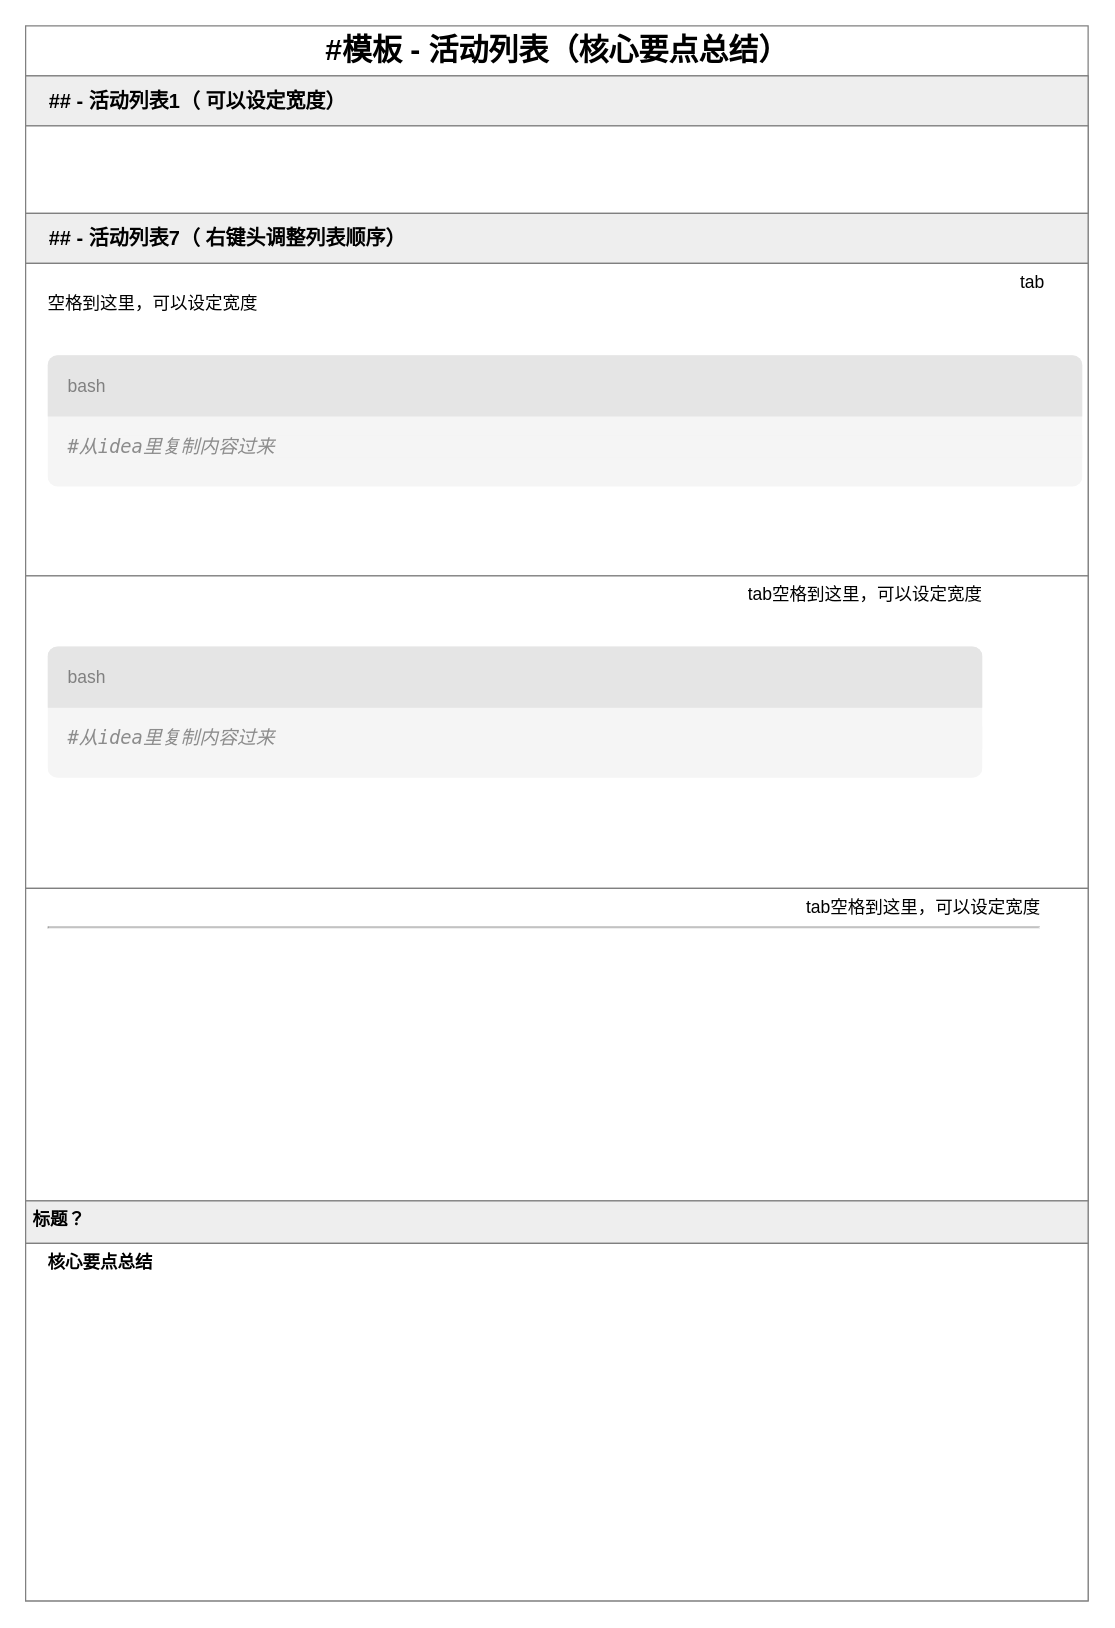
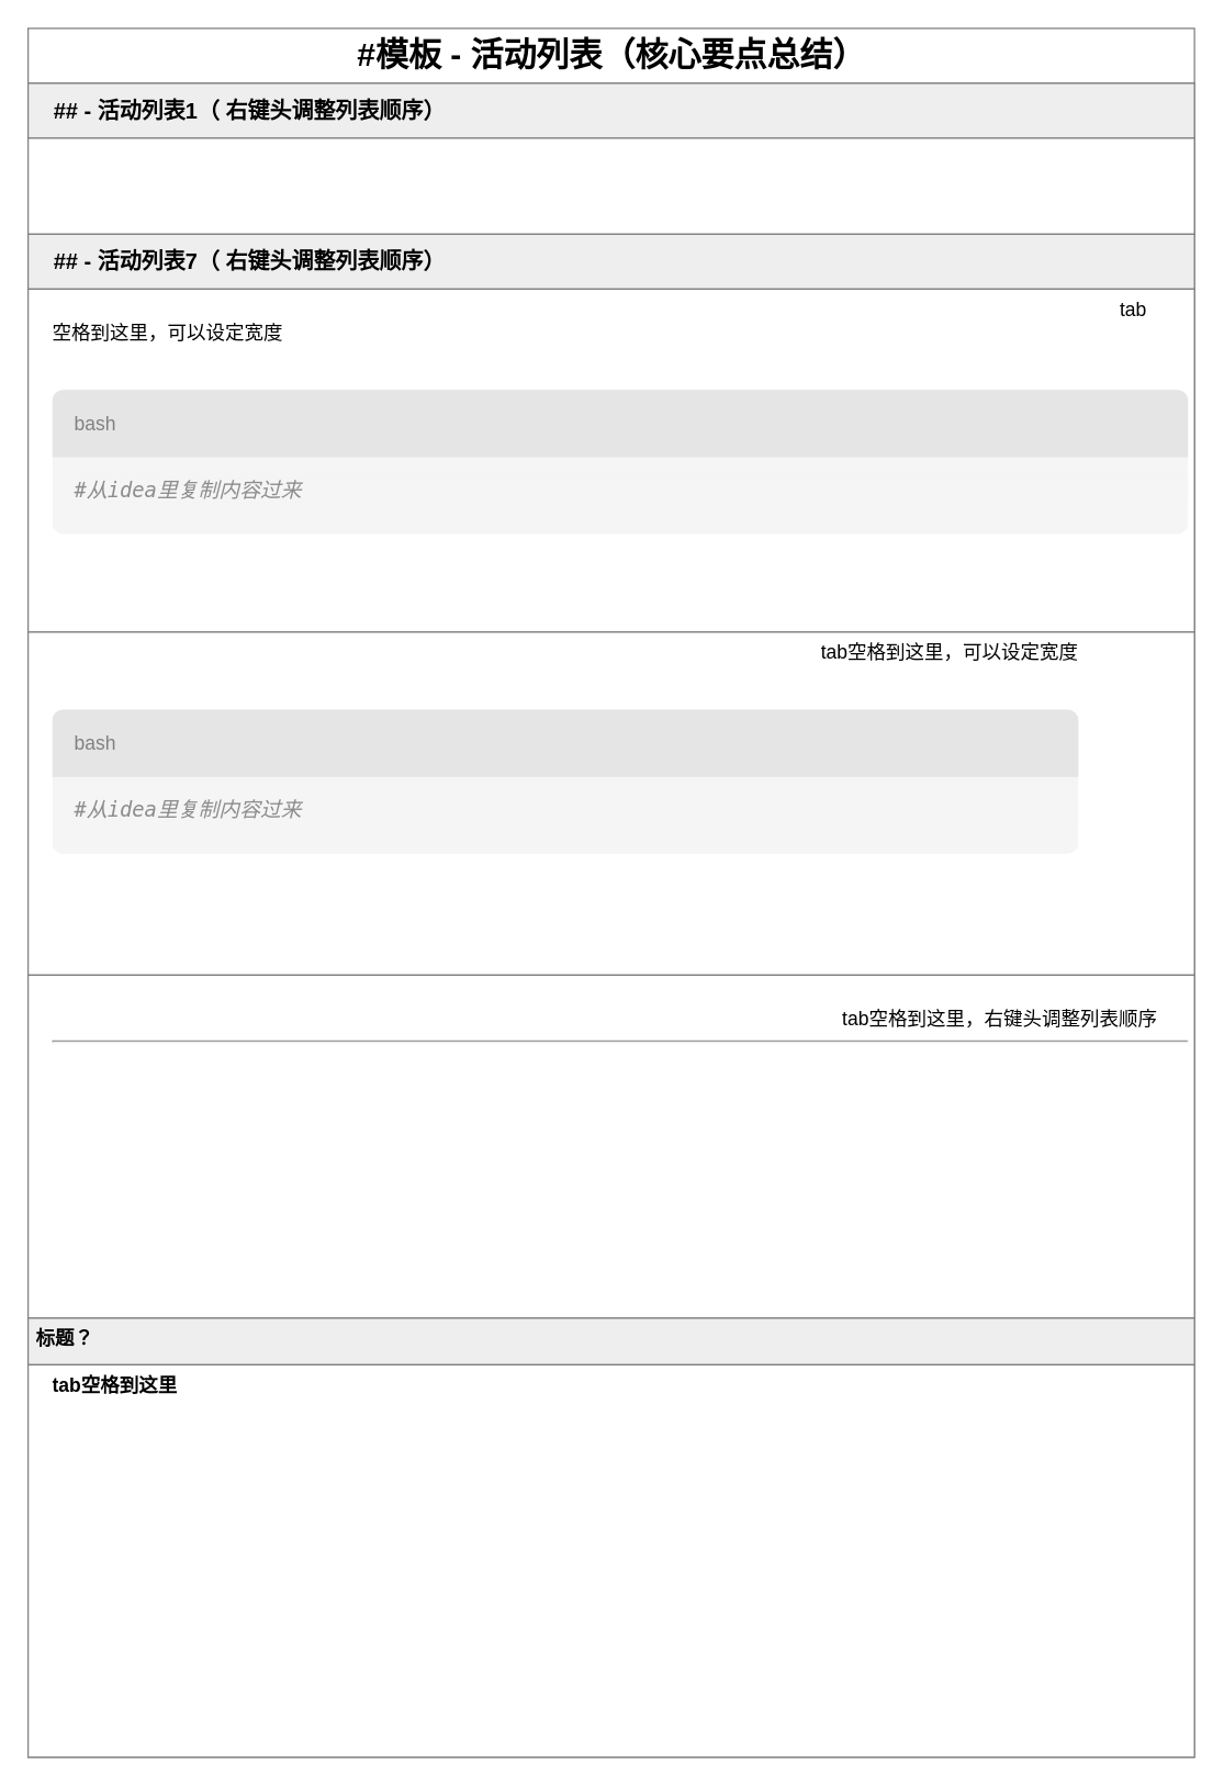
  <mxCell id="0" />
  <mxCell id="1" parent="0" />
  <mxCell id="2" value="&lt;font style=&quot;font-size: 24px;&quot;&gt;&lt;b&gt;#模板 - 活动列表（核心要点总结）&lt;/b&gt;&lt;/font&gt;" style="swimlane;fontStyle=0;childLayout=stackLayout;horizontal=1;startSize=40;fillColor=default;horizontalStack=0;resizeParent=1;resizeParentMax=0;resizeLast=0;collapsible=1;marginBottom=0;html=1;strokeColor=#808080;" vertex="1" parent="1"><mxGeometry x="20" y="20" width="850" height="1260" as="geometry" /></mxCell>
- <mxCell id="3" value="&lt;div align=&quot;left&quot;&gt;&lt;font style=&quot;font-size: 16px;&quot;&gt;&lt;b&gt;## - 活动列表1（ 可以设定宽度）&lt;/b&gt;&lt;/font&gt;&lt;/div&gt;" style="swimlane;fontStyle=0;childLayout=stackLayout;horizontal=1;startSize=40;fillColor=#EEEEEE;horizontalStack=0;resizeParent=1;resizeParentMax=0;resizeLast=0;collapsible=1;marginBottom=0;html=1;strokeColor=#808080;align=left;spacingLeft=17;" vertex="1" parent="2"><mxGeometry y="40" width="850" height="110" as="geometry"><mxRectangle x="930" y="420" width="850" height="40" as="alternateBounds" /></mxGeometry></mxCell>
+ <mxCell id="3" value="&lt;div align=&quot;left&quot;&gt;&lt;font style=&quot;font-size: 16px;&quot;&gt;&lt;b&gt;## - 活动列表1（ 右键头调整列表顺序）&lt;/b&gt;&lt;/font&gt;&lt;/div&gt;" style="swimlane;fontStyle=0;childLayout=stackLayout;horizontal=1;startSize=40;fillColor=#EEEEEE;horizontalStack=0;resizeParent=1;resizeParentMax=0;resizeLast=0;collapsible=1;marginBottom=0;html=1;strokeColor=#808080;align=left;spacingLeft=17;" vertex="1" parent="2"><mxGeometry y="40" width="850" height="110" as="geometry"><mxRectangle x="930" y="420" width="850" height="40" as="alternateBounds" /></mxGeometry></mxCell>
  <mxCell id="4" value="" style="text;align=left;verticalAlign=top;spacingLeft=16;spacingRight=4;overflow=hidden;rotatable=0;points=[[0,0.5],[1,0.5]];portConstraint=eastwest;whiteSpace=wrap;html=1;fontSize=14;fillColor=default;strokeColor=#808080;autosize=0;" vertex="1" parent="3"><mxGeometry y="40" width="850" height="70" as="geometry" /></mxCell>
  <mxCell id="5" value="&lt;div align=&quot;left&quot;&gt;&lt;font style=&quot;font-size: 16px;&quot;&gt;&lt;b&gt;## - 活动列表7（ 右键头调整列表顺序）&lt;/b&gt;&lt;/font&gt;&lt;/div&gt;" style="swimlane;fontStyle=0;childLayout=stackLayout;horizontal=1;startSize=40;fillColor=#EEEEEE;horizontalStack=0;resizeParent=1;resizeParentMax=0;resizeLast=0;collapsible=1;marginBottom=0;html=1;strokeColor=#808080;align=left;spacingLeft=17;" vertex="1" parent="2"><mxGeometry y="150" width="850" height="790" as="geometry"><mxRectangle x="930" y="420" width="850" height="40" as="alternateBounds" /></mxGeometry></mxCell>
  <mxCell id="6" value="&lt;div&gt;&lt;span style=&quot;white-space: pre;&quot;&gt;&#09;&lt;/span&gt;&lt;span style=&quot;white-space: pre;&quot;&gt;&#09;&lt;/span&gt;&lt;span style=&quot;white-space: pre;&quot;&gt;&#09;&lt;/span&gt;&lt;span style=&quot;white-space: pre;&quot;&gt;&#09;&lt;/span&gt;&lt;span style=&quot;white-space: pre;&quot;&gt;&#09;&lt;/span&gt;&lt;span style=&quot;white-space: pre;&quot;&gt;&#09;&lt;/span&gt;&lt;span style=&quot;white-space: pre;&quot;&gt;&#09;&lt;/span&gt;&lt;span style=&quot;white-space: pre;&quot;&gt;&#09;&lt;/span&gt;&lt;span style=&quot;white-space: pre;&quot;&gt;&#09;&lt;/span&gt;&lt;span style=&quot;white-space: pre;&quot;&gt;&#09;&lt;/span&gt;&lt;span style=&quot;white-space: pre;&quot;&gt;&#09;&lt;/span&gt;&lt;span style=&quot;white-space: pre;&quot;&gt;&#09;&lt;/span&gt;&lt;span style=&quot;white-space: pre;&quot;&gt;&#09;&lt;/span&gt;&lt;span style=&quot;white-space: pre;&quot;&gt;&#09;&lt;/span&gt;&lt;span style=&quot;white-space: pre;&quot;&gt;&#09;&lt;/span&gt;&lt;span style=&quot;white-space: pre;&quot;&gt;&#09;&lt;/span&gt;&lt;span style=&quot;white-space: pre;&quot;&gt;&#09;&lt;/span&gt;&lt;span style=&quot;white-space: pre;&quot;&gt;&#09;&lt;/span&gt;&lt;span style=&quot;white-space: pre;&quot;&gt;&#09;&lt;/span&gt;&lt;span style=&quot;white-space: pre;&quot;&gt;&#09;&lt;/span&gt;&lt;span style=&quot;white-space: pre;&quot;&gt;&#09;&lt;/span&gt;&lt;span style=&quot;white-space: pre;&quot;&gt;&#09;&lt;/span&gt;&lt;span style=&quot;white-space: pre;&quot;&gt;&#09;&lt;/span&gt;&lt;span style=&quot;white-space: pre;&quot;&gt;&#09;&lt;/span&gt;&lt;span style=&quot;white-space: pre;&quot;&gt;&#09;&lt;/span&gt;&lt;span style=&quot;white-space: pre;&quot;&gt;tab&lt;/span&gt;&lt;span style=&quot;white-space: pre;&quot;&gt;空格到这里，可以设定宽度&lt;/span&gt;&lt;/div&gt;&lt;div&gt;&lt;span style=&quot;white-space: pre;&quot;&gt;&lt;br&gt;&lt;/span&gt;&lt;/div&gt;&lt;div&gt;&lt;span style=&quot;white-space: pre;&quot;&gt;&lt;br&gt;&lt;/span&gt;&lt;/div&gt;&lt;div style=&quot;min-height: 3rem; padding: 0px 0px 0.5rem 1rem; min-width: 60%; background: rgb(245, 245, 245); border: 0px solid gray; border-radius: 8px;&quot;&gt;&lt;div style=&quot;margin-left: -1rem; color: gray; padding: 1rem; background: rgb(229, 229, 229); border-top-left-radius: inherit; border-top-right-radius: inherit;&quot;&gt; bash&lt;/div&gt;&lt;div style=&quot;background-color: rgb(245, 245, 245); color: rgb(8, 8, 8);&quot;&gt;&lt;pre style=&quot;font-family:'JetBrains Mono',monospace;font-size:11.3pt;&quot;&gt;&lt;span style=&quot;color: rgb(140, 140, 140); font-style: italic;&quot;&gt;#从idea里复制内容过来&lt;/span&gt;&lt;/pre&gt;&lt;/div&gt;&lt;/div&gt;&lt;div&gt;&amp;nbsp; &amp;nbsp;&lt;/div&gt;&lt;div&gt;&lt;br&gt;&lt;/div&gt;&lt;div&gt;&lt;br&gt;&lt;br&gt;&lt;/div&gt;" style="text;align=left;verticalAlign=top;spacingLeft=16;spacingRight=4;overflow=hidden;rotatable=0;points=[[0,0.5],[1,0.5]];portConstraint=eastwest;whiteSpace=wrap;html=1;fontSize=14;fillColor=default;strokeColor=#808080;" vertex="1" parent="5"><mxGeometry y="40" width="850" height="250" as="geometry" /></mxCell>
  <mxCell id="7" value="&lt;div&gt;&lt;span style=&quot;white-space: pre;&quot;&gt;&#09;&lt;/span&gt;&lt;span style=&quot;white-space: pre;&quot;&gt;&#09;&lt;/span&gt;&lt;span style=&quot;white-space: pre;&quot;&gt;&#09;                    &lt;span style=&quot;white-space: pre;&quot;&gt;&#09;&lt;/span&gt;&lt;span style=&quot;white-space: pre;&quot;&gt;&#09;&lt;/span&gt;&lt;span style=&quot;white-space: pre;&quot;&gt;&#09;&lt;/span&gt;&lt;span style=&quot;white-space: pre;&quot;&gt;&#09;&lt;/span&gt;&lt;span style=&quot;white-space: pre;&quot;&gt;&#09;&lt;/span&gt;&lt;span style=&quot;white-space: pre;&quot;&gt;&#09;&lt;/span&gt;&lt;span style=&quot;white-space: pre;&quot;&gt;&#09;&lt;/span&gt;&lt;span style=&quot;white-space: pre;&quot;&gt;&#09;&lt;/span&gt;&lt;span style=&quot;white-space: pre;&quot;&gt;&#09;&lt;/span&gt;&lt;span style=&quot;white-space: pre;&quot;&gt;&#09;&lt;/span&gt;&lt;span style=&quot;white-space: pre;&quot;&gt;&#09;&lt;/span&gt;&lt;span style=&quot;white-space: pre;&quot;&gt;&#09;&lt;/span&gt;&lt;span style=&quot;white-space: pre;&quot;&gt;&#09;&lt;/span&gt;&lt;/span&gt;&lt;span style=&quot;white-space: pre;&quot;&gt;tab空格到这里，可以设定宽度&lt;/span&gt;&lt;/div&gt;&lt;div&gt;&lt;span style=&quot;white-space: pre;&quot;&gt;&lt;br&gt;&lt;/span&gt;&lt;/div&gt;&lt;div&gt;&lt;span style=&quot;white-space: pre;&quot;&gt;&lt;br&gt;&lt;/span&gt;&lt;/div&gt;&lt;div style=&quot;min-height: 3rem; padding: 0px 0px 0.5rem 1rem; min-width: 60%; background: rgb(245, 245, 245); border: 0px solid gray; border-radius: 8px;&quot;&gt;&lt;div style=&quot;margin-left: -1rem; color: gray; padding: 1rem; background: rgb(229, 229, 229); border-top-left-radius: inherit; border-top-right-radius: inherit;&quot;&gt; bash&lt;/div&gt;&lt;div style=&quot;background-color: rgb(245, 245, 245); color: rgb(8, 8, 8);&quot;&gt;&lt;pre style=&quot;font-family:'JetBrains Mono',monospace;font-size:11.3pt;&quot;&gt;&lt;span style=&quot;color: rgb(140, 140, 140); font-style: italic;&quot;&gt;#从idea里复制内容过来&lt;/span&gt;&lt;/pre&gt;&lt;/div&gt;&lt;/div&gt;&lt;div&gt;&amp;nbsp; &amp;nbsp;&lt;/div&gt;&lt;div&gt;&lt;br&gt;&lt;/div&gt;&lt;div&gt;&lt;br&gt;&lt;br&gt;&lt;/div&gt;" style="text;align=left;verticalAlign=top;spacingLeft=16;spacingRight=4;overflow=hidden;rotatable=0;points=[[0,0.5],[1,0.5]];portConstraint=eastwest;whiteSpace=wrap;html=1;fontSize=14;fillColor=default;strokeColor=#808080;" vertex="1" parent="5"><mxGeometry y="290" width="850" height="250" as="geometry" /></mxCell>
- <mxCell id="8" value="&amp;nbsp; &amp;nbsp; &amp;nbsp; &amp;nbsp; &amp;nbsp;&amp;nbsp;&lt;span style=&quot;white-space: pre;&quot;&gt;&#09;&lt;/span&gt;&lt;span style=&quot;white-space: pre;&quot;&gt;&#09;&lt;/span&gt;&lt;span style=&quot;white-space: pre;&quot;&gt;&#09;&lt;/span&gt;&lt;span style=&quot;white-space: pre;&quot;&gt;&#09;&lt;/span&gt;&lt;span style=&quot;white-space: pre;&quot;&gt;&#09;&lt;span style=&quot;white-space: pre;&quot;&gt;&#09;&lt;/span&gt;&lt;span style=&quot;white-space: pre;&quot;&gt;&#09;&lt;/span&gt;&lt;/span&gt;&lt;span style=&quot;white-space: pre;&quot;&gt;&#09;&lt;/span&gt;&lt;span style=&quot;white-space: pre;&quot;&gt;&#09;&lt;/span&gt;&lt;span style=&quot;white-space: pre;&quot;&gt;&#09;&lt;/span&gt;&lt;span style=&quot;white-space: pre;&quot;&gt;&#09;&lt;/span&gt;&lt;span style=&quot;white-space: pre;&quot;&gt;&#09;&lt;/span&gt;&lt;span style=&quot;white-space: pre;&quot;&gt;&#09;&lt;/span&gt;&lt;span style=&quot;white-space: pre;&quot;&gt;&#09;&lt;/span&gt;&lt;span style=&quot;white-space: pre;&quot;&gt;&#09;&lt;/span&gt;&lt;span style=&quot;white-space: pre;&quot;&gt;&#09;&lt;/span&gt;&lt;span style=&quot;white-space: pre;&quot;&gt;&#09;&lt;/span&gt;&lt;span style=&quot;white-space: pre;&quot;&gt;&#09;&lt;/span&gt;&lt;span style=&quot;white-space: pre;&quot;&gt;    &lt;/span&gt;&lt;span style=&quot;white-space: pre;&quot;&gt;tab空格到这里，可以设定宽度&lt;/span&gt;&lt;hr&gt;&lt;div&gt;&lt;br&gt;&lt;/div&gt;&lt;div&gt;&lt;br&gt;&lt;/div&gt;" style="text;align=left;verticalAlign=top;spacingLeft=16;spacingRight=4;overflow=hidden;rotatable=0;points=[[0,0.5],[1,0.5]];portConstraint=eastwest;whiteSpace=wrap;html=1;fontSize=14;fillColor=default;strokeColor=#808080;" vertex="1" parent="5"><mxGeometry y="540" width="850" height="250" as="geometry" /></mxCell>
+ <mxCell id="8" value="&amp;nbsp; &amp;nbsp; &amp;nbsp; &amp;nbsp; &amp;nbsp;&amp;nbsp;&lt;span style=&quot;white-space: pre;&quot;&gt;&#09;&lt;/span&gt;&lt;span style=&quot;white-space: pre;&quot;&gt;&#09;&lt;/span&gt;&lt;span style=&quot;white-space: pre;&quot;&gt;&#09;&lt;/span&gt;&lt;span style=&quot;white-space: pre;&quot;&gt;&#09;&lt;/span&gt;&lt;span style=&quot;white-space: pre;&quot;&gt;&#09;&lt;span style=&quot;white-space: pre;&quot;&gt;&#09;&lt;/span&gt;&lt;span style=&quot;white-space: pre;&quot;&gt;&#09;&lt;/span&gt;&lt;/span&gt;&lt;span style=&quot;white-space: pre;&quot;&gt;&#09;&lt;/span&gt;&lt;span style=&quot;white-space: pre;&quot;&gt;&#09;&lt;/span&gt;&lt;span style=&quot;white-space: pre;&quot;&gt;&#09;&lt;/span&gt;&lt;span style=&quot;white-space: pre;&quot;&gt;&#09;&lt;/span&gt;&lt;span style=&quot;white-space: pre;&quot;&gt;&#09;&lt;/span&gt;&lt;span style=&quot;white-space: pre;&quot;&gt;&#09;&lt;/span&gt;&lt;span style=&quot;white-space: pre;&quot;&gt;&#09;&lt;/span&gt;&lt;span style=&quot;white-space: pre;&quot;&gt;&#09;&lt;/span&gt;&lt;span style=&quot;white-space: pre;&quot;&gt;&#09;&lt;/span&gt;&lt;span style=&quot;white-space: pre;&quot;&gt;&#09;&lt;/span&gt;&lt;span style=&quot;white-space: pre;&quot;&gt;&#09;&lt;/span&gt;&lt;span style=&quot;white-space: pre;&quot;&gt;    &lt;/span&gt;&lt;span style=&quot;white-space: pre;&quot;&gt;tab空格到这里，右键头调整列表顺序&lt;/span&gt;&lt;hr&gt;&lt;div&gt;&lt;br&gt;&lt;/div&gt;&lt;div&gt;&lt;br&gt;&lt;/div&gt;" style="text;align=left;verticalAlign=top;spacingLeft=16;spacingRight=4;overflow=hidden;rotatable=0;points=[[0,0.5],[1,0.5]];portConstraint=eastwest;whiteSpace=wrap;html=1;fontSize=14;fillColor=default;strokeColor=#808080;" vertex="1" parent="5"><mxGeometry y="540" width="850" height="250" as="geometry" /></mxCell>
  <mxCell id="9" value="&lt;font style=&quot;font-size: 14px;&quot;&gt;&lt;b&gt;&lt;font&gt;标题？&lt;/font&gt;&lt;/b&gt;&lt;/font&gt;" style="text;align=left;verticalAlign=top;spacingLeft=4;spacingRight=4;overflow=hidden;rotatable=0;points=[[0,0.5],[1,0.5]];portConstraint=eastwest;whiteSpace=wrap;html=1;fillColor=#EEEEEE;strokeColor=#808080;" vertex="1" parent="2"><mxGeometry y="940" width="850" height="34" as="geometry" /></mxCell>
- <mxCell id="10" value="&lt;div&gt;&lt;strong&gt;核心要点总结&lt;/strong&gt;&lt;/div&gt;&lt;div&gt;&lt;strong&gt;&lt;br&gt;&lt;/strong&gt;&lt;/div&gt;&lt;div&gt;&lt;br/&gt;&lt;/div&gt;" style="text;align=left;verticalAlign=top;spacingLeft=16;spacingRight=4;overflow=hidden;rotatable=0;points=[[0,0.5],[1,0.5]];portConstraint=eastwest;whiteSpace=wrap;html=1;fontSize=14;fillColor=default;strokeColor=#808080;" vertex="1" parent="2"><mxGeometry y="974" width="850" height="286" as="geometry" /></mxCell>
+ <mxCell id="10" value="&lt;div&gt;&lt;strong&gt;tab空格到这里&lt;/strong&gt;&lt;/div&gt;&lt;div&gt;&lt;strong&gt;&lt;br&gt;&lt;/strong&gt;&lt;/div&gt;&lt;div&gt;&lt;br/&gt;&lt;/div&gt;" style="text;align=left;verticalAlign=top;spacingLeft=16;spacingRight=4;overflow=hidden;rotatable=0;points=[[0,0.5],[1,0.5]];portConstraint=eastwest;whiteSpace=wrap;html=1;fontSize=14;fillColor=default;strokeColor=#808080;" vertex="1" parent="2"><mxGeometry y="974" width="850" height="286" as="geometry" /></mxCell>
